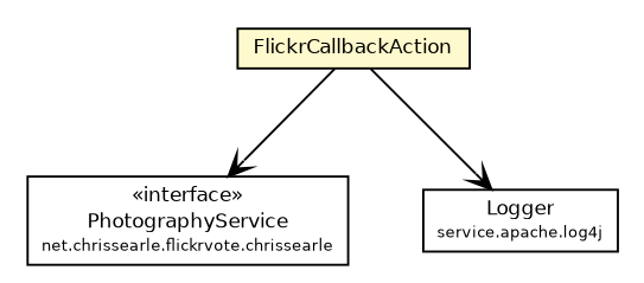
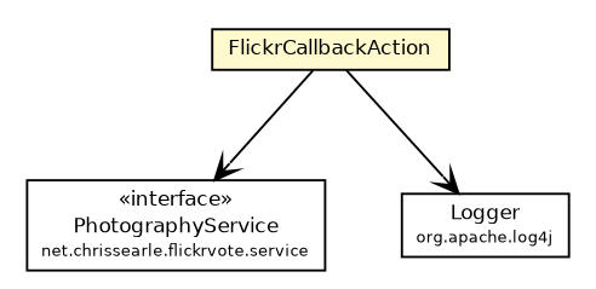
  digraph {
    node [fontcolor=black fontname=Helvetica fontsize=9.0 shape=plaintext]
    edge [arrowhead=open color=black fontcolor=black fontname=Helvetica fontsize=10.0 headport=p labelfontname=Helvetica labelfontsize=10 tailport=p]
-   n1 [label=<<table border="0" cellborder="1" cellspacing="0" cellpadding="2" port="p" href="../service/PhotographyService.html"> 		<tr><td><table border="0" cellspacing="0" cellpadding="1"> 			<tr><td> &laquo;interface&raquo; </td></tr> 			<tr><td> PhotographyService </td></tr> 			<tr><td><font point-size="7.0"> net.chrissearle.flickrvote.chrissearle </font></td></tr> 		</table></td></tr> 		</table>>]
+   n1 [label=<<table border="0" cellborder="1" cellspacing="0" cellpadding="2" port="p" href="../service/PhotographyService.html"> 		<tr><td><table border="0" cellspacing="0" cellpadding="1"> 			<tr><td> &laquo;interface&raquo; </td></tr> 			<tr><td> PhotographyService </td></tr> 			<tr><td><font point-size="7.0"> net.chrissearle.flickrvote.service </font></td></tr> 		</table></td></tr> 		</table>>]
    n2 [label=<<table border="0" cellborder="1" cellspacing="0" cellpadding="2" port="p" bgcolor="lemonChiffon" href="./FlickrCallbackAction.html"> 		<tr><td><table border="0" cellspacing="0" cellpadding="1"> 			<tr><td> FlickrCallbackAction </td></tr> 		</table></td></tr> 		</table>>]
-   n3 [label=<<table border="0" cellborder="1" cellspacing="0" cellpadding="2" port="p"> 		<tr><td><table border="0" cellspacing="0" cellpadding="1"> 			<tr><td> Logger </td></tr> 			<tr><td><font point-size="7.0"> service.apache.log4j </font></td></tr> 		</table></td></tr> 		</table>>]
+   n3 [label=<<table border="0" cellborder="1" cellspacing="0" cellpadding="2" port="p"> 		<tr><td><table border="0" cellspacing="0" cellpadding="1"> 			<tr><td> Logger </td></tr> 			<tr><td><font point-size="7.0"> org.apache.log4j </font></td></tr> 		</table></td></tr> 		</table>>]
    n2 -> n1
    n2 -> n3
  }
